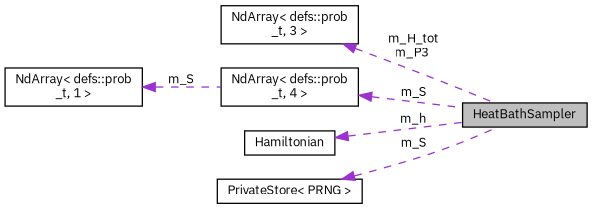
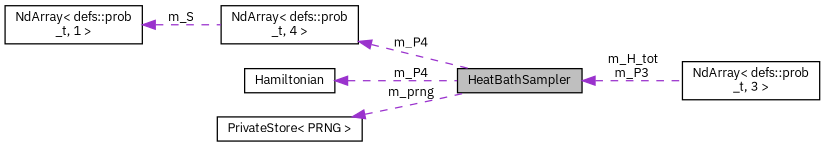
  digraph {
    fontname="IBM Plex Sans"
    rankdir=LR
    node [color=black fillcolor=white fontname="IBM Plex Sans" fontsize=10 shape=record style=filled]
    edge [color=darkorchid3 dir=back fontname="IBM Plex Sans" fontsize=10 labelfontname=Helvetica labelfontsize=10 style=dashed]
    n1 [fillcolor=grey75 fontcolor=black height=0.2 label=HeatBathSampler width=0.4]
    n2 [height=0.2 label="NdArray\< defs::prob\l_t, 3 \>" width=0.4]
    n3 [height=0.2 label="NdArray\< defs::prob\l_t, 4 \>" width=0.4]
    n4 [height=0.2 label=Hamiltonian width=0.4]
    n5 [height=0.2 label="NdArray\< defs::prob\l_t, 1 \>" width=0.4]
    n6 [height=0.2 label="PrivateStore\< PRNG \>" width=0.4]
-   n2 -> n1 [label=" m_H_tot\nm_P3"]
-   n3 -> n1 [label=" m_S"]
-   n4 -> n1 [label=" m_h"]
+   n1 -> n2 [label=" m_H_tot\nm_P3"]
+   n3 -> n1 [label=" m_P4"]
+   n4 -> n1 [label=" m_P4"]
    n5 -> n3 [label=" m_S"]
-   n6 -> n1 [label=" m_S"]
+   n6 -> n1 [label=" m_prng"]
  }
